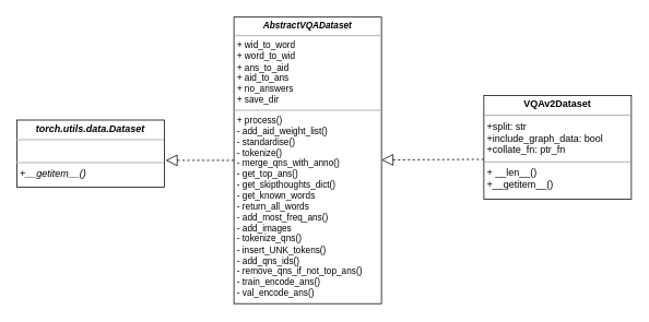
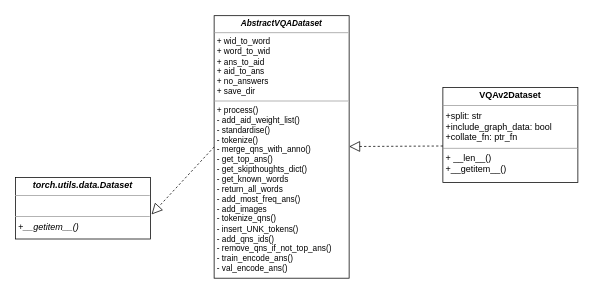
  <mxCell id="0" />
  <mxCell id="1" parent="0" />
  <mxCell id="2" value="&lt;p style=&quot;margin: 0px ; margin-top: 4px ; text-align: center&quot;&gt;&lt;b&gt;VQAv2Dataset&lt;/b&gt;&lt;/p&gt;&lt;hr size=&quot;1&quot;&gt;&lt;p style=&quot;margin: 0px ; margin-left: 4px&quot;&gt;&lt;span&gt;+split: str&lt;/span&gt;&lt;br&gt;&lt;/p&gt;&lt;p style=&quot;margin: 0px ; margin-left: 4px&quot;&gt;&lt;span&gt;+include_graph_data: bool&lt;/span&gt;&lt;/p&gt;&lt;p style=&quot;margin: 0px ; margin-left: 4px&quot;&gt;&lt;span&gt;+collate_fn: ptr_fn&lt;/span&gt;&lt;/p&gt;&lt;hr size=&quot;1&quot;&gt;&lt;p style=&quot;margin: 0px ; margin-left: 4px&quot;&gt;+ __len__()&lt;/p&gt;&lt;p style=&quot;margin: 0px ; margin-left: 4px&quot;&gt;+__getitem__()&lt;/p&gt;" style="verticalAlign=top;align=left;overflow=fill;fontSize=12;fontFamily=Helvetica;html=1;rounded=0;shadow=0;comic=0;labelBackgroundColor=none;strokeWidth=1" vertex="1" parent="1"><mxGeometry x="590" y="116" width="180" height="126.5" as="geometry" /></mxCell>
  <mxCell id="3" value="&lt;p style=&quot;margin: 4px 0px 0px ; text-align: center ; font-size: 11px&quot;&gt;&lt;b&gt;&lt;font style=&quot;font-size: 11px&quot;&gt;&lt;i&gt;AbstractVQADataset&lt;/i&gt;&lt;/font&gt;&lt;/b&gt;&lt;/p&gt;&lt;hr size=&quot;1&quot; style=&quot;font-size: 11px&quot;&gt;&lt;p style=&quot;margin: 0px 0px 0px 4px ; font-size: 11px&quot;&gt;&lt;font style=&quot;font-size: 11px&quot;&gt;+ wid_to_word&lt;/font&gt;&lt;/p&gt;&lt;p style=&quot;margin: 0px 0px 0px 4px ; font-size: 11px&quot;&gt;&lt;font style=&quot;font-size: 11px&quot;&gt;+ word_to_wid&lt;/font&gt;&lt;/p&gt;&lt;p style=&quot;margin: 0px 0px 0px 4px ; font-size: 11px&quot;&gt;&lt;font style=&quot;font-size: 11px&quot;&gt;+ ans_to_aid&lt;/font&gt;&lt;/p&gt;&lt;p style=&quot;margin: 0px 0px 0px 4px ; font-size: 11px&quot;&gt;&lt;font style=&quot;font-size: 11px&quot;&gt;+ aid_to_ans&lt;/font&gt;&lt;/p&gt;&lt;p style=&quot;margin: 0px 0px 0px 4px ; font-size: 11px&quot;&gt;&lt;font style=&quot;font-size: 11px&quot;&gt;+ no_answers&lt;/font&gt;&lt;/p&gt;&lt;p style=&quot;margin: 0px 0px 0px 4px ; font-size: 11px&quot;&gt;&lt;font style=&quot;font-size: 11px&quot;&gt;+ save_dir&lt;/font&gt;&lt;/p&gt;&lt;hr size=&quot;1&quot; style=&quot;font-size: 11px&quot;&gt;&lt;p style=&quot;margin: 0px 0px 0px 4px ; font-size: 11px&quot;&gt;&lt;font style=&quot;font-size: 11px&quot;&gt;+ process()&lt;/font&gt;&lt;/p&gt;&lt;p style=&quot;margin: 0px 0px 0px 4px ; font-size: 11px&quot;&gt;&lt;font style=&quot;font-size: 11px&quot;&gt;- add_aid_weight_list()&lt;/font&gt;&lt;/p&gt;&lt;p style=&quot;margin: 0px 0px 0px 4px ; font-size: 11px&quot;&gt;&lt;font style=&quot;font-size: 11px&quot;&gt;- standardise()&lt;/font&gt;&lt;/p&gt;&lt;p style=&quot;margin: 0px 0px 0px 4px ; font-size: 11px&quot;&gt;&lt;font style=&quot;font-size: 11px&quot;&gt;- tokenize()&lt;/font&gt;&lt;/p&gt;&lt;p style=&quot;margin: 0px 0px 0px 4px ; font-size: 11px&quot;&gt;&lt;font style=&quot;font-size: 11px&quot;&gt;- merge_qns_with_anno()&lt;/font&gt;&lt;/p&gt;&lt;p style=&quot;margin: 0px 0px 0px 4px ; font-size: 11px&quot;&gt;&lt;font style=&quot;font-size: 11px&quot;&gt;- get_top_ans()&lt;/font&gt;&lt;/p&gt;&lt;p style=&quot;margin: 0px 0px 0px 4px ; font-size: 11px&quot;&gt;&lt;font style=&quot;font-size: 11px&quot;&gt;- get_skipthoughts_dict()&lt;/font&gt;&lt;/p&gt;&lt;p style=&quot;margin: 0px 0px 0px 4px ; font-size: 11px&quot;&gt;&lt;font style=&quot;font-size: 11px&quot;&gt;- get_known_words&lt;/font&gt;&lt;/p&gt;&lt;p style=&quot;margin: 0px 0px 0px 4px ; font-size: 11px&quot;&gt;&lt;font style=&quot;font-size: 11px&quot;&gt;- return_all_words&lt;/font&gt;&lt;/p&gt;&lt;p style=&quot;margin: 0px 0px 0px 4px ; font-size: 11px&quot;&gt;&lt;font style=&quot;font-size: 11px&quot;&gt;- add_most_freq_ans()&lt;/font&gt;&lt;/p&gt;&lt;p style=&quot;margin: 0px 0px 0px 4px ; font-size: 11px&quot;&gt;&lt;font style=&quot;font-size: 11px&quot;&gt;- add_images&lt;/font&gt;&lt;/p&gt;&lt;p style=&quot;margin: 0px 0px 0px 4px ; font-size: 11px&quot;&gt;&lt;font style=&quot;font-size: 11px&quot;&gt;- tokenize_qns()&lt;/font&gt;&lt;/p&gt;&lt;p style=&quot;margin: 0px 0px 0px 4px ; font-size: 11px&quot;&gt;&lt;font style=&quot;font-size: 11px&quot;&gt;- insert_UNK_tokens()&lt;/font&gt;&lt;/p&gt;&lt;p style=&quot;margin: 0px 0px 0px 4px ; font-size: 11px&quot;&gt;&lt;font style=&quot;font-size: 11px&quot;&gt;- add_qns_ids()&lt;/font&gt;&lt;/p&gt;&lt;p style=&quot;margin: 0px 0px 0px 4px ; font-size: 11px&quot;&gt;&lt;font style=&quot;font-size: 11px&quot;&gt;- remove_qns_if_not_top_ans()&lt;/font&gt;&lt;/p&gt;&lt;p style=&quot;margin: 0px 0px 0px 4px ; font-size: 11px&quot;&gt;- train_encode_ans()&lt;/p&gt;&lt;p style=&quot;margin: 0px 0px 0px 4px ; font-size: 11px&quot;&gt;- val_encode_ans()&lt;/p&gt;&lt;p style=&quot;margin: 0px 0px 0px 4px ; font-size: 11px&quot;&gt;&lt;br&gt;&lt;/p&gt;" style="verticalAlign=top;align=left;overflow=fill;fontSize=12;fontFamily=Helvetica;html=1;rounded=0;shadow=0;comic=0;labelBackgroundColor=none;strokeWidth=1" vertex="1" parent="1"><mxGeometry x="285" y="20.25" width="180" height="350" as="geometry" /></mxCell>
- <mxCell id="4" value="&lt;p style=&quot;margin: 0px ; margin-top: 4px ; text-align: center&quot;&gt;&lt;b&gt;&lt;i&gt;torch.utils.data.Dataset&lt;/i&gt;&lt;/b&gt;&lt;/p&gt;&lt;hr size=&quot;1&quot;&gt;&lt;p style=&quot;margin: 0px ; margin-left: 4px&quot;&gt;&lt;br&gt;&lt;/p&gt;&lt;hr size=&quot;1&quot;&gt;&lt;p style=&quot;margin: 0px ; margin-left: 4px&quot;&gt;&lt;i&gt;+__getitem__()&lt;/i&gt;&lt;br&gt;&lt;/p&gt;" style="verticalAlign=top;align=left;overflow=fill;fontSize=12;fontFamily=Helvetica;html=1;rounded=0;shadow=0;comic=0;labelBackgroundColor=none;strokeWidth=1" vertex="1" parent="1"><mxGeometry x="20" y="146" width="180" height="82" as="geometry" /></mxCell>
+ <mxCell id="4" value="&lt;p style=&quot;margin: 0px ; margin-top: 4px ; text-align: center&quot;&gt;&lt;b&gt;&lt;i&gt;torch.utils.data.Dataset&lt;/i&gt;&lt;/b&gt;&lt;/p&gt;&lt;hr size=&quot;1&quot;&gt;&lt;p style=&quot;margin: 0px ; margin-left: 4px&quot;&gt;&lt;br&gt;&lt;/p&gt;&lt;hr size=&quot;1&quot;&gt;&lt;p style=&quot;margin: 0px ; margin-left: 4px&quot;&gt;&lt;i&gt;+__getitem__()&lt;/i&gt;&lt;br&gt;&lt;/p&gt;" style="verticalAlign=top;align=left;overflow=fill;fontSize=12;fontFamily=Helvetica;html=1;rounded=0;shadow=0;comic=0;labelBackgroundColor=none;strokeWidth=1" vertex="1" parent="1"><mxGeometry x="20" y="236" width="180" height="82" as="geometry" /></mxCell>
  <mxCell id="5" value="" style="endArrow=block;dashed=1;endFill=0;endSize=12;html=1;entryX=1.009;entryY=0.6;entryDx=0;entryDy=0;entryPerimeter=0;exitX=0;exitY=0.5;exitDx=0;exitDy=0;" edge="1" parent="1" source="3" target="4"><mxGeometry width="160" relative="1" as="geometry"><mxPoint x="470" y="226" as="sourcePoint" /><mxPoint x="630" y="226" as="targetPoint" /></mxGeometry></mxCell>
  <mxCell id="6" value="" style="endArrow=block;dashed=1;endFill=0;endSize=12;html=1;" edge="1" parent="1" target="3"><mxGeometry width="160" relative="1" as="geometry"><mxPoint x="590" y="194" as="sourcePoint" /><mxPoint x="660" y="186" as="targetPoint" /></mxGeometry></mxCell>
